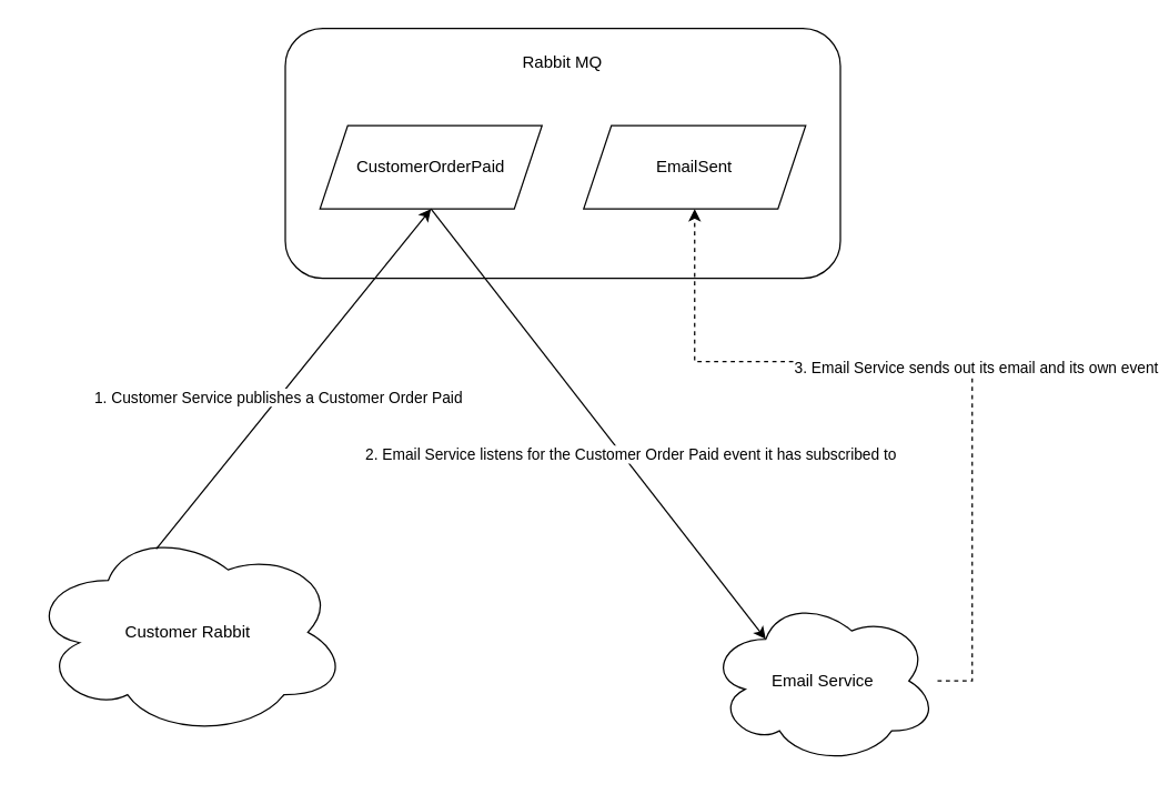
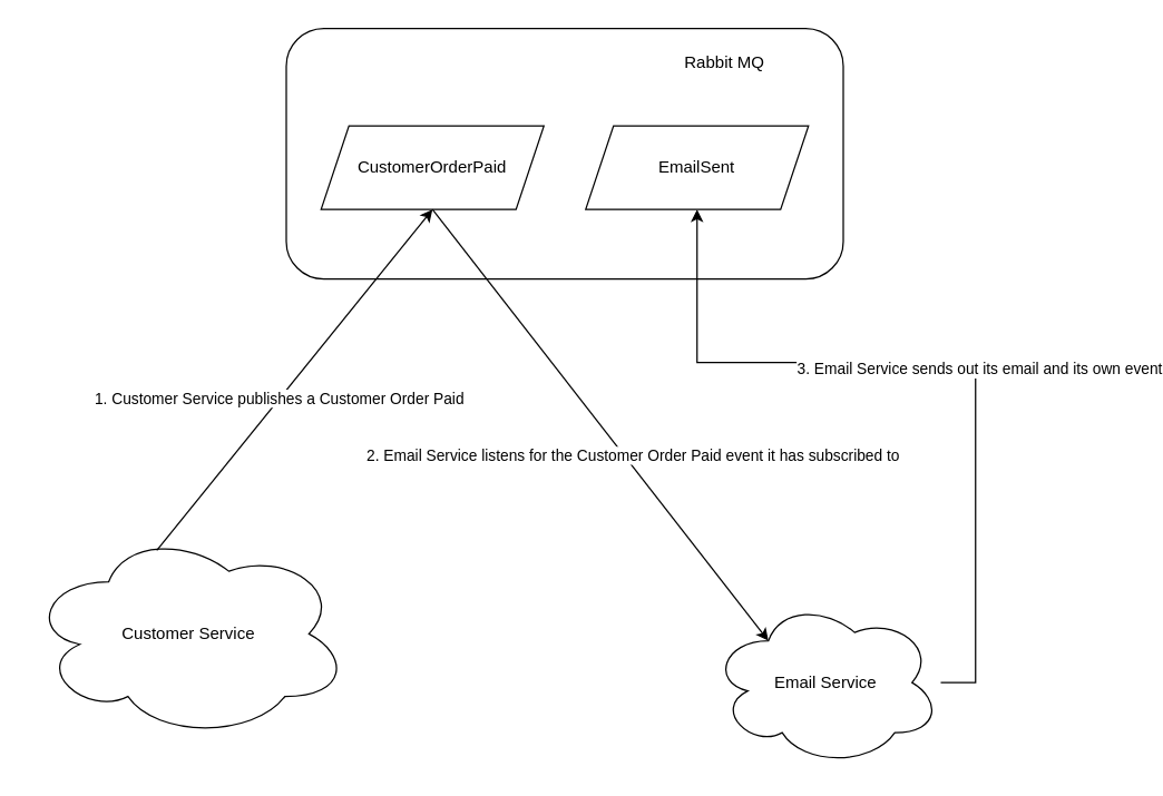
  <mxCell id="0" />
  <mxCell id="1" parent="0" />
  <mxCell id="2" value="" style="rounded=1;whiteSpace=wrap;html=1;" vertex="1" parent="1"><mxGeometry x="205" y="20" width="400" height="180" as="geometry" /></mxCell>
- <mxCell id="3" value="Customer Rabbit" style="ellipse;shape=cloud;whiteSpace=wrap;html=1;" vertex="1" parent="1"><mxGeometry x="20" y="380" width="230" height="150" as="geometry" /></mxCell>
- <mxCell id="4" style="edgeStyle=orthogonalEdgeStyle;rounded=0;orthogonalLoop=1;jettySize=auto;html=1;dashed=1;" edge="1" parent="1" source="6" target="8"><mxGeometry relative="1" as="geometry"><Array as="points"><mxPoint x="700" y="260" /><mxPoint x="500" y="260" /></Array></mxGeometry></mxCell>
+ <mxCell id="3" value="Customer Service" style="ellipse;shape=cloud;whiteSpace=wrap;html=1;" vertex="1" parent="1"><mxGeometry x="20" y="380" width="230" height="150" as="geometry" /></mxCell>
+ <mxCell id="4" style="edgeStyle=orthogonalEdgeStyle;rounded=0;orthogonalLoop=1;jettySize=auto;html=1;" edge="1" parent="1" source="6" target="8"><mxGeometry relative="1" as="geometry"><Array as="points"><mxPoint x="700" y="260" /><mxPoint x="500" y="260" /></Array></mxGeometry></mxCell>
  <mxCell id="5" value="3. Email Service sends out its email and its own event" style="edgeLabel;html=1;align=center;verticalAlign=middle;resizable=0;points=[];" vertex="1" connectable="0" parent="4"><mxGeometry x="-0.112" y="-2" relative="1" as="geometry"><mxPoint as="offset" /></mxGeometry></mxCell>
  <mxCell id="6" value="Email Service" style="ellipse;shape=cloud;whiteSpace=wrap;html=1;" vertex="1" parent="1"><mxGeometry x="510" y="430" width="165" height="120" as="geometry" /></mxCell>
  <mxCell id="7" value="CustomerOrderPaid" style="shape=parallelogram;perimeter=parallelogramPerimeter;whiteSpace=wrap;html=1;fixedSize=1;" vertex="1" parent="1"><mxGeometry x="230" y="90" width="160" height="60" as="geometry" /></mxCell>
  <mxCell id="8" value="EmailSent" style="shape=parallelogram;perimeter=parallelogramPerimeter;whiteSpace=wrap;html=1;fixedSize=1;" vertex="1" parent="1"><mxGeometry x="420" y="90" width="160" height="60" as="geometry" /></mxCell>
- <mxCell id="9" value="Rabbit MQ" style="text;html=1;strokeColor=none;fillColor=none;align=center;verticalAlign=middle;whiteSpace=wrap;rounded=0;" vertex="1" parent="1"><mxGeometry x="375" y="30" width="60" height="30" as="geometry" /></mxCell>
+ <mxCell id="9" value="Rabbit MQ" style="text;html=1;strokeColor=none;fillColor=none;align=center;verticalAlign=middle;whiteSpace=wrap;rounded=0;" vertex="1" parent="1"><mxGeometry x="490" y="30" width="60" height="30" as="geometry" /></mxCell>
  <mxCell id="10" value="" style="endArrow=classic;html=1;rounded=0;exitX=0.4;exitY=0.1;exitDx=0;exitDy=0;exitPerimeter=0;entryX=0.5;entryY=1;entryDx=0;entryDy=0;" edge="1" parent="1" source="3" target="7"><mxGeometry width="50" height="50" relative="1" as="geometry"><mxPoint x="380" y="210" as="sourcePoint" /><mxPoint x="430" y="160" as="targetPoint" /></mxGeometry></mxCell>
  <mxCell id="11" value="1. Customer Service publishes a Customer Order Paid" style="edgeLabel;html=1;align=center;verticalAlign=middle;resizable=0;points=[];" vertex="1" connectable="0" parent="10"><mxGeometry x="-0.11" y="1" relative="1" as="geometry"><mxPoint as="offset" /></mxGeometry></mxCell>
  <mxCell id="12" value="" style="endArrow=classic;html=1;rounded=0;exitX=0.5;exitY=1;exitDx=0;exitDy=0;entryX=0.25;entryY=0.25;entryDx=0;entryDy=0;entryPerimeter=0;" edge="1" parent="1" source="7" target="6"><mxGeometry width="50" height="50" relative="1" as="geometry"><mxPoint x="360" y="210" as="sourcePoint" /><mxPoint x="410" y="160" as="targetPoint" /></mxGeometry></mxCell>
  <mxCell id="13" value="2. Email Service listens for the Customer Order Paid event it has subscribed to" style="edgeLabel;html=1;align=center;verticalAlign=middle;resizable=0;points=[];" vertex="1" connectable="0" parent="12"><mxGeometry x="-0.079" relative="1" as="geometry"><mxPoint x="32" y="34" as="offset" /></mxGeometry></mxCell>
